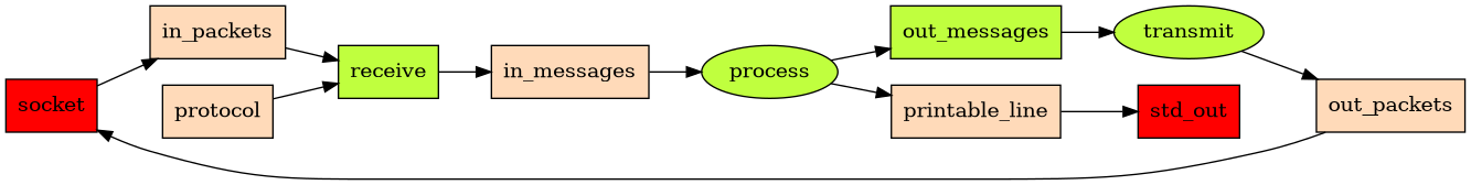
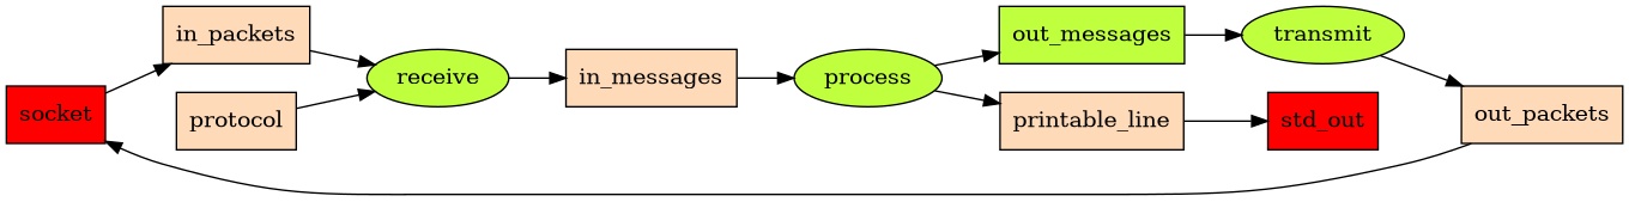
  digraph {
    rankdir=LR
    node [fillcolor=peachpuff shape=box style=filled]
    socket [fillcolor=red]
    in_packets
-   receive [fillcolor=olivedrab1]
+   receive [fillcolor=olivedrab1 shape=ellipse]
    std_out [fillcolor=red]
    process [fillcolor=olivedrab1 shape=ellipse]
    in_messages
    out_messages [fillcolor=olivedrab1]
    printable_line
    transmit [fillcolor=olivedrab1 shape=ellipse]
    out_packets
    protocol
    socket -> in_packets
    in_packets -> receive
    receive -> in_messages
    process -> out_messages
    process -> printable_line
    in_messages -> process
    out_messages -> transmit
    printable_line -> std_out
    transmit -> out_packets
    out_packets -> socket
    protocol -> receive
  }
